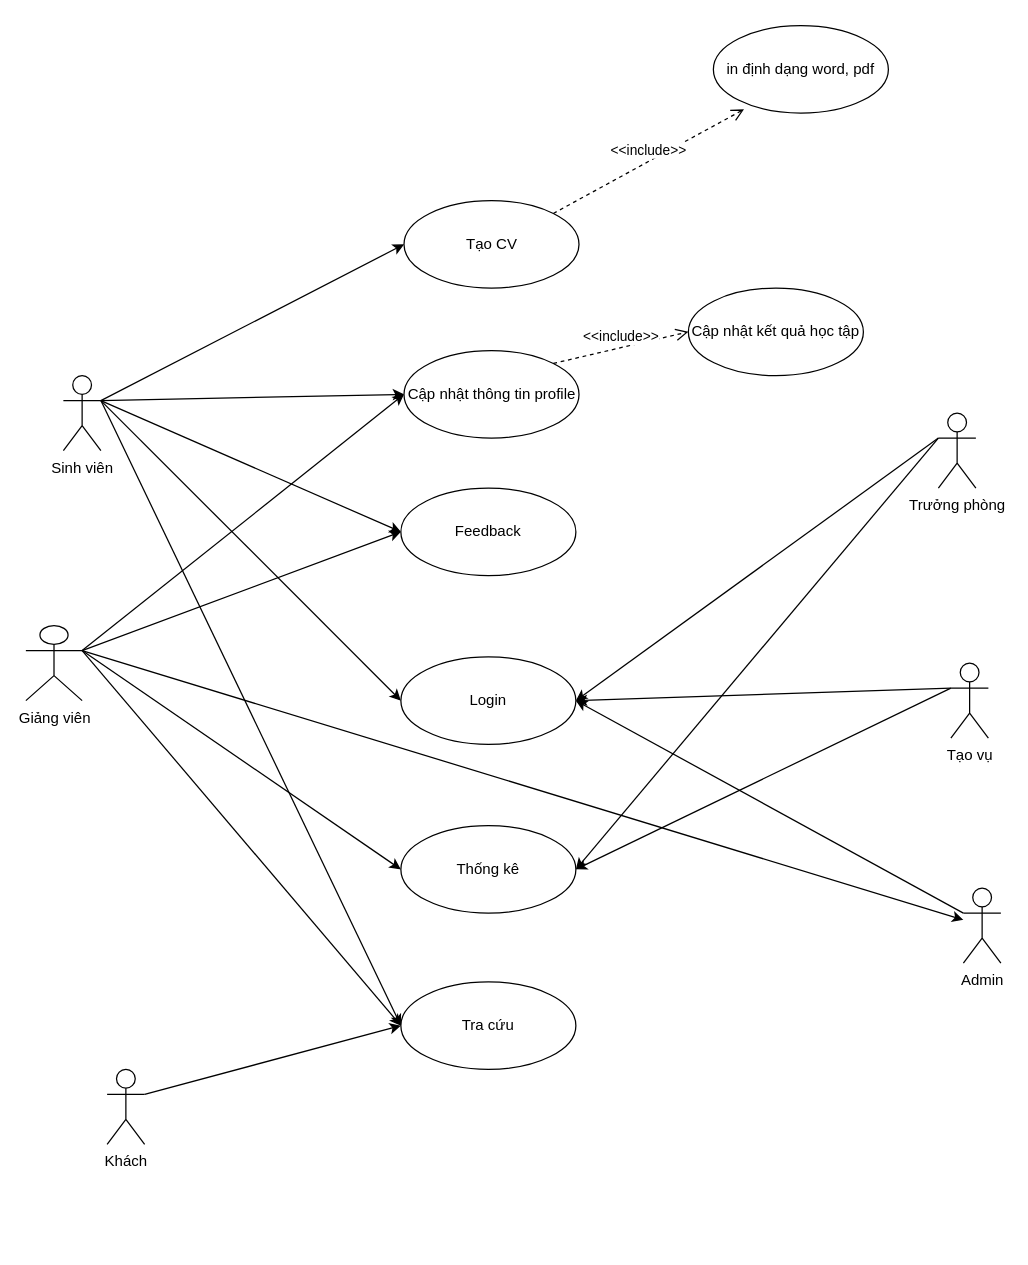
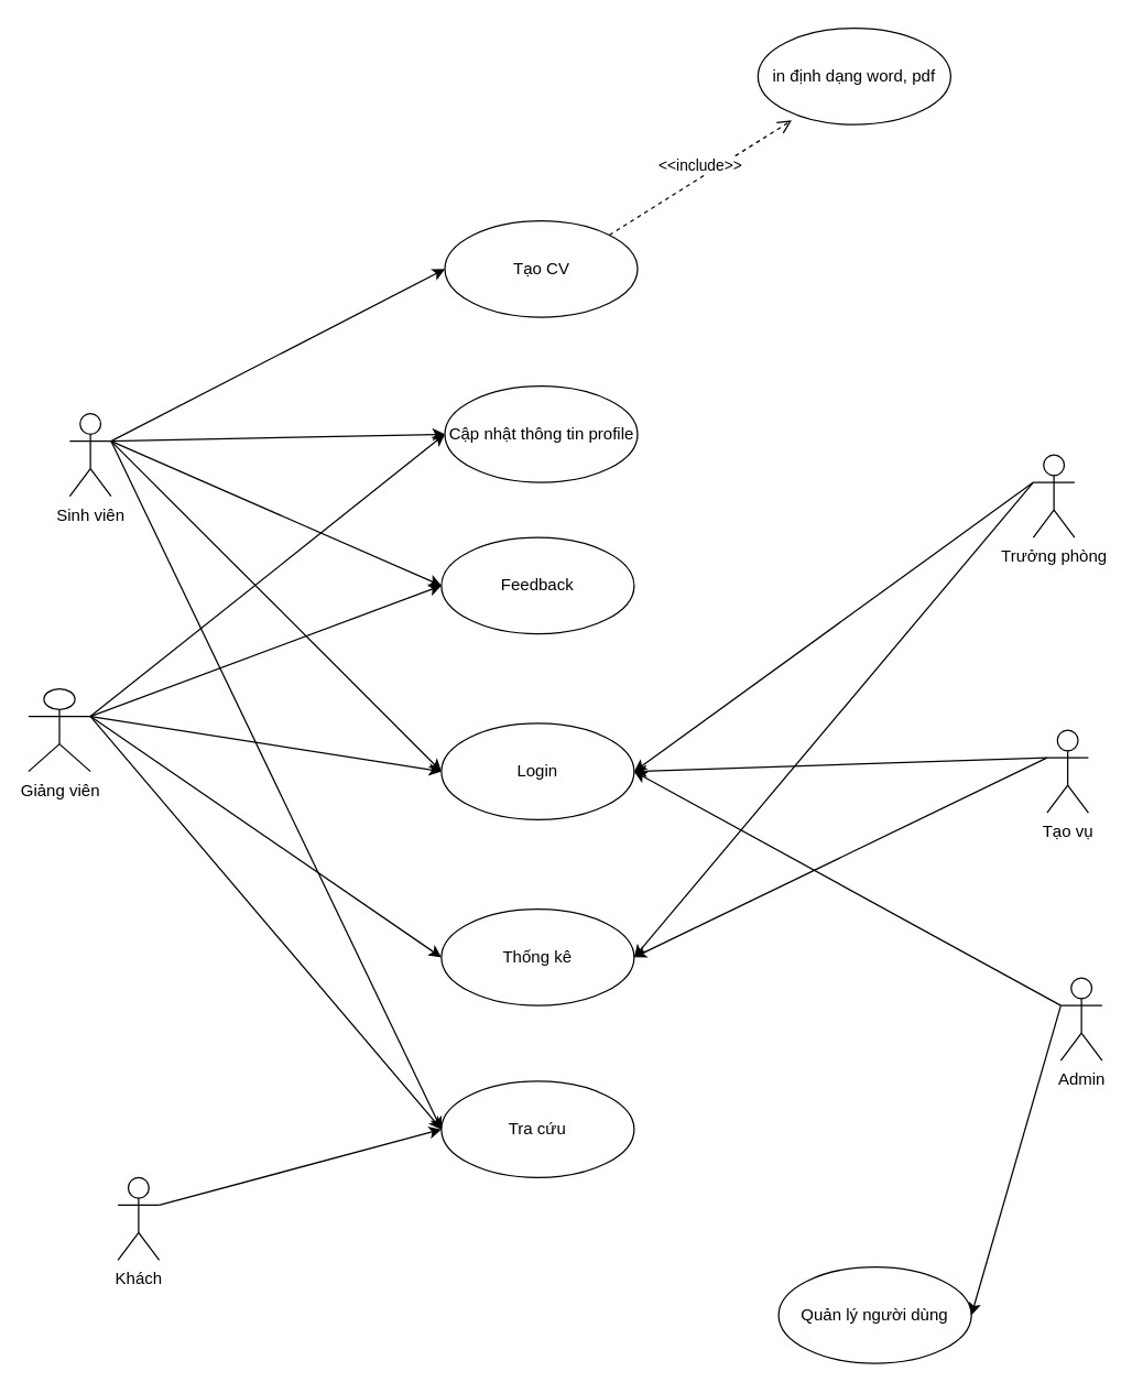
  <mxCell id="0" />
  <mxCell id="1" parent="0" />
  <mxCell id="2" style="edgeStyle=none;html=1;exitX=1;exitY=0.333;exitDx=0;exitDy=0;exitPerimeter=0;entryX=0;entryY=0.5;entryDx=0;entryDy=0;" parent="1" source="6" target="27" edge="1"><mxGeometry relative="1" as="geometry"><mxPoint x="330" y="430" as="targetPoint" /></mxGeometry></mxCell>
  <mxCell id="3" style="edgeStyle=none;html=1;exitX=1;exitY=0.333;exitDx=0;exitDy=0;exitPerimeter=0;entryX=0;entryY=0.5;entryDx=0;entryDy=0;" parent="1" source="6" target="26" edge="1"><mxGeometry relative="1" as="geometry"><mxPoint x="330" y="310" as="targetPoint" /></mxGeometry></mxCell>
  <mxCell id="4" style="edgeStyle=none;html=1;exitX=1;exitY=0.333;exitDx=0;exitDy=0;exitPerimeter=0;entryX=0;entryY=0.5;entryDx=0;entryDy=0;" parent="1" source="6" target="30" edge="1"><mxGeometry relative="1" as="geometry"><mxPoint x="330" y="840" as="targetPoint" /></mxGeometry></mxCell>
  <mxCell id="5" style="edgeStyle=none;html=1;exitX=1;exitY=0.333;exitDx=0;exitDy=0;exitPerimeter=0;entryX=0;entryY=0.5;entryDx=0;entryDy=0;" edge="1" parent="1" source="6" target="32"><mxGeometry relative="1" as="geometry" /></mxCell>
  <mxCell id="6" value="Sinh viên" style="shape=umlActor;verticalLabelPosition=bottom;verticalAlign=top;html=1;outlineConnect=0;" parent="1" vertex="1"><mxGeometry x="50" y="300" width="30" height="60" as="geometry" /></mxCell>
  <mxCell id="7" value="" style="endArrow=classic;html=1;entryX=0;entryY=0.5;entryDx=0;entryDy=0;exitX=1;exitY=0.333;exitDx=0;exitDy=0;exitPerimeter=0;" parent="1" source="6" target="28" edge="1"><mxGeometry width="50" height="50" relative="1" as="geometry"><mxPoint x="80" y="570" as="sourcePoint" /><mxPoint x="320" y="560" as="targetPoint" /></mxGeometry></mxCell>
- <mxCell id="8" style="edgeStyle=none;html=1;exitX=1;exitY=0.333;exitDx=0;exitDy=0;exitPerimeter=0;" parent="1" source="13" target="16" edge="1"><mxGeometry relative="1" as="geometry"><mxPoint x="320" y="560" as="targetPoint" /></mxGeometry></mxCell>
+ <mxCell id="8" style="edgeStyle=none;html=1;exitX=1;exitY=0.333;exitDx=0;exitDy=0;exitPerimeter=0;entryX=0;entryY=0.5;entryDx=0;entryDy=0;" parent="1" source="13" target="28" edge="1"><mxGeometry relative="1" as="geometry"><mxPoint x="320" y="560" as="targetPoint" /></mxGeometry></mxCell>
  <mxCell id="9" style="edgeStyle=none;html=1;exitX=1;exitY=0.333;exitDx=0;exitDy=0;exitPerimeter=0;entryX=0;entryY=0.5;entryDx=0;entryDy=0;" parent="1" source="13" target="29" edge="1"><mxGeometry relative="1" as="geometry"><mxPoint x="330" y="710" as="targetPoint" /></mxGeometry></mxCell>
  <mxCell id="10" style="edgeStyle=none;html=1;exitX=1;exitY=0.333;exitDx=0;exitDy=0;exitPerimeter=0;entryX=0;entryY=0.5;entryDx=0;entryDy=0;" parent="1" source="13" target="26" edge="1"><mxGeometry relative="1" as="geometry"><mxPoint x="330" y="310" as="targetPoint" /></mxGeometry></mxCell>
  <mxCell id="11" style="edgeStyle=none;html=1;exitX=1;exitY=0.333;exitDx=0;exitDy=0;exitPerimeter=0;entryX=0;entryY=0.5;entryDx=0;entryDy=0;" parent="1" source="13" target="30" edge="1"><mxGeometry relative="1" as="geometry"><mxPoint x="330" y="840" as="targetPoint" /></mxGeometry></mxCell>
  <mxCell id="12" style="edgeStyle=none;html=1;exitX=1;exitY=0.333;exitDx=0;exitDy=0;exitPerimeter=0;entryX=0;entryY=0.5;entryDx=0;entryDy=0;" edge="1" parent="1" source="13" target="27"><mxGeometry relative="1" as="geometry" /></mxCell>
  <mxCell id="13" value="Giảng viên" style="shape=umlActor;verticalLabelPosition=bottom;verticalAlign=top;html=1;outlineConnect=0;" parent="1" vertex="1"><mxGeometry x="20" y="500" width="45" height="60" as="geometry" /></mxCell>
+ <mxCell id="14" style="edgeStyle=none;html=1;exitX=0;exitY=0.333;exitDx=0;exitDy=0;exitPerimeter=0;entryX=1;entryY=0.5;entryDx=0;entryDy=0;" parent="1" source="16" target="31" edge="1"><mxGeometry relative="1" as="geometry"><mxPoint x="680" y="840" as="targetPoint" /></mxGeometry></mxCell>
  <mxCell id="15" style="edgeStyle=none;html=1;exitX=0;exitY=0.333;exitDx=0;exitDy=0;exitPerimeter=0;entryX=1;entryY=0.5;entryDx=0;entryDy=0;" parent="1" source="16" target="28" edge="1"><mxGeometry relative="1" as="geometry"><mxPoint x="440" y="560" as="targetPoint" /></mxGeometry></mxCell>
  <mxCell id="16" value="Admin" style="shape=umlActor;verticalLabelPosition=bottom;verticalAlign=top;html=1;outlineConnect=0;" parent="1" vertex="1"><mxGeometry x="770" y="710" width="30" height="60" as="geometry" /></mxCell>
  <mxCell id="17" style="edgeStyle=none;html=1;exitX=0;exitY=0.333;exitDx=0;exitDy=0;exitPerimeter=0;entryX=1;entryY=0.5;entryDx=0;entryDy=0;" parent="1" source="19" target="29" edge="1"><mxGeometry relative="1" as="geometry"><mxPoint x="450" y="710" as="targetPoint" /></mxGeometry></mxCell>
  <mxCell id="18" style="edgeStyle=none;html=1;exitX=0;exitY=0.333;exitDx=0;exitDy=0;exitPerimeter=0;entryX=1;entryY=0.5;entryDx=0;entryDy=0;" parent="1" source="19" target="28" edge="1"><mxGeometry relative="1" as="geometry"><mxPoint x="440" y="560" as="targetPoint" /></mxGeometry></mxCell>
  <mxCell id="19" value="Trưởng phòng" style="shape=umlActor;verticalLabelPosition=bottom;verticalAlign=top;html=1;outlineConnect=0;" parent="1" vertex="1"><mxGeometry x="750" y="330" width="30" height="60" as="geometry" /></mxCell>
  <mxCell id="20" style="edgeStyle=none;html=1;exitX=0;exitY=0.333;exitDx=0;exitDy=0;exitPerimeter=0;entryX=1;entryY=0.5;entryDx=0;entryDy=0;" parent="1" source="22" target="29" edge="1"><mxGeometry relative="1" as="geometry"><mxPoint x="450" y="710" as="targetPoint" /></mxGeometry></mxCell>
  <mxCell id="21" style="edgeStyle=none;html=1;exitX=0;exitY=0.333;exitDx=0;exitDy=0;exitPerimeter=0;entryX=1;entryY=0.5;entryDx=0;entryDy=0;" parent="1" source="22" target="28" edge="1"><mxGeometry relative="1" as="geometry"><mxPoint x="440" y="560" as="targetPoint" /></mxGeometry></mxCell>
  <mxCell id="22" value="Tạo vụ" style="shape=umlActor;verticalLabelPosition=bottom;verticalAlign=top;html=1;outlineConnect=0;" parent="1" vertex="1"><mxGeometry x="760" y="530" width="30" height="60" as="geometry" /></mxCell>
  <mxCell id="23" style="edgeStyle=none;html=1;exitX=1;exitY=0.333;exitDx=0;exitDy=0;exitPerimeter=0;entryX=0;entryY=0.5;entryDx=0;entryDy=0;" parent="1" source="24" target="30" edge="1"><mxGeometry relative="1" as="geometry"><mxPoint x="330" y="840" as="targetPoint" /></mxGeometry></mxCell>
  <mxCell id="24" value="Khách" style="shape=umlActor;verticalLabelPosition=bottom;verticalAlign=top;html=1;outlineConnect=0;" parent="1" vertex="1"><mxGeometry x="85" y="855" width="30" height="60" as="geometry" /></mxCell>
  <mxCell id="25" value="&amp;lt;&amp;lt;include&amp;gt;&amp;gt;" style="html=1;verticalAlign=bottom;endArrow=open;dashed=1;endSize=8;exitX=1;exitY=0;exitDx=0;exitDy=0;entryX=0.175;entryY=0.957;entryDx=0;entryDy=0;entryPerimeter=0;" parent="1" edge="1" target="33" source="32"><mxGeometry relative="1" as="geometry"><mxPoint x="540" y="100" as="sourcePoint" /><mxPoint x="460" y="100" as="targetPoint" /></mxGeometry></mxCell>
  <mxCell id="26" value="Cập nhật thông tin profile" style="ellipse;whiteSpace=wrap;html=1;" parent="1" vertex="1"><mxGeometry x="322.5" y="280" width="140" height="70" as="geometry" /></mxCell>
  <mxCell id="27" value="Feedback" style="ellipse;whiteSpace=wrap;html=1;" parent="1" vertex="1"><mxGeometry x="320" y="390" width="140" height="70" as="geometry" /></mxCell>
  <mxCell id="28" value="Login" style="ellipse;whiteSpace=wrap;html=1;" parent="1" vertex="1"><mxGeometry x="320" y="525" width="140" height="70" as="geometry" /></mxCell>
  <mxCell id="29" value="Thống kê" style="ellipse;whiteSpace=wrap;html=1;" parent="1" vertex="1"><mxGeometry x="320" y="660" width="140" height="70" as="geometry" /></mxCell>
  <mxCell id="30" value="Tra cứu" style="ellipse;whiteSpace=wrap;html=1;" vertex="1" parent="1"><mxGeometry x="320" y="785" width="140" height="70" as="geometry" /></mxCell>
+ <mxCell id="31" value="Quản lý người dùng" style="ellipse;whiteSpace=wrap;html=1;" vertex="1" parent="1"><mxGeometry x="565" y="920" width="140" height="70" as="geometry" /></mxCell>
  <mxCell id="32" value="Tạo CV" style="ellipse;whiteSpace=wrap;html=1;" vertex="1" parent="1"><mxGeometry x="322.5" y="160" width="140" height="70" as="geometry" /></mxCell>
- <mxCell id="33" value="in định dạng word, pdf" style="ellipse;whiteSpace=wrap;html=1;" vertex="1" parent="1"><mxGeometry x="570" y="20" width="140" height="70" as="geometry" /></mxCell>
- <mxCell id="34" value="&amp;lt;&amp;lt;include&amp;gt;&amp;gt;" style="html=1;verticalAlign=bottom;endArrow=open;dashed=1;endSize=8;exitX=1;exitY=0;exitDx=0;exitDy=0;entryX=0;entryY=0.5;entryDx=0;entryDy=0;" edge="1" parent="1" source="26" target="35"><mxGeometry relative="1" as="geometry"><mxPoint x="459.497" y="170.251" as="sourcePoint" /><mxPoint x="570" y="200" as="targetPoint" /></mxGeometry></mxCell>
- <mxCell id="35" value="Cập nhật kết quả học tập" style="ellipse;whiteSpace=wrap;html=1;" vertex="1" parent="1"><mxGeometry x="550" y="230" width="140" height="70" as="geometry" /></mxCell>
+ <mxCell id="33" value="in định dạng word, pdf" style="ellipse;whiteSpace=wrap;html=1;" vertex="1" parent="1"><mxGeometry x="550" y="20" width="140" height="70" as="geometry" /></mxCell>
